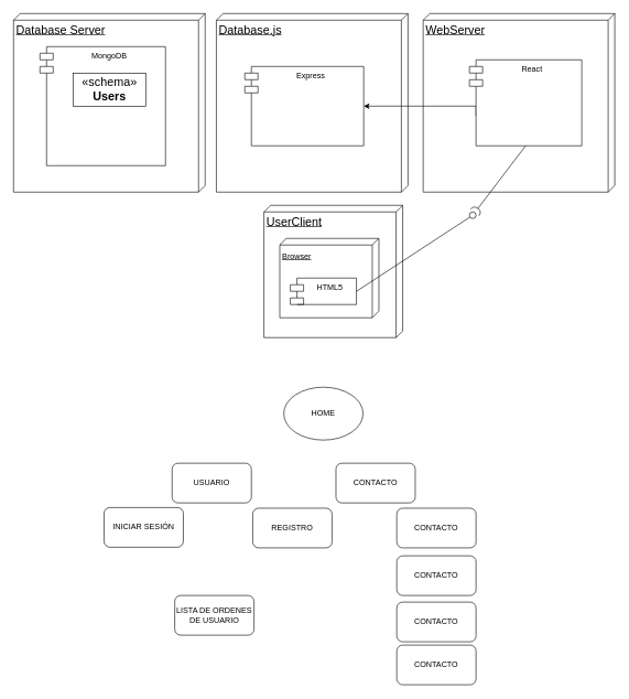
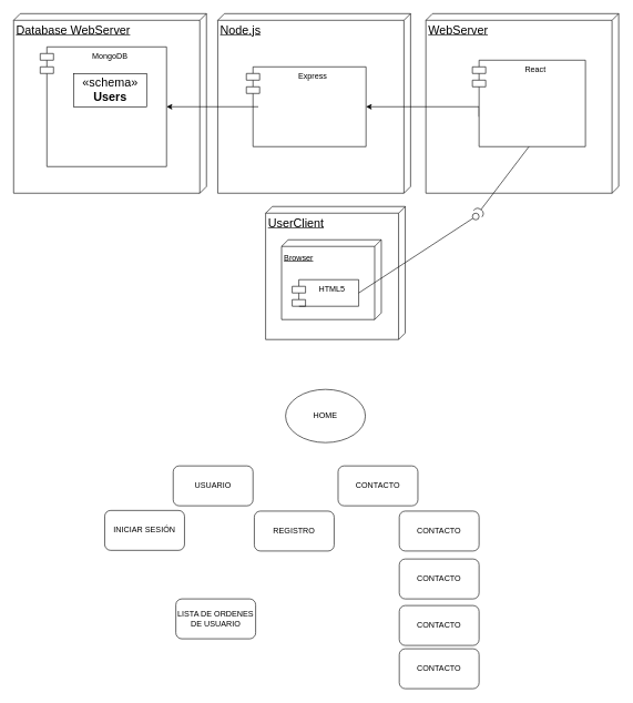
  <mxCell id="0" />
  <mxCell id="1" parent="0" />
- <mxCell id="2" value="&lt;span style=&quot;text-align: center;&quot;&gt;&lt;font style=&quot;font-size: 18px;&quot;&gt;Database.js&lt;/font&gt;&lt;/span&gt;" style="verticalAlign=top;align=left;spacingTop=8;spacingLeft=2;spacingRight=12;shape=cube;size=10;direction=south;fontStyle=4;html=1;" parent="1" vertex="1"><mxGeometry x="327" y="20" width="290" height="270" as="geometry" /></mxCell>
+ <mxCell id="2" value="&lt;span style=&quot;text-align: center;&quot;&gt;&lt;font style=&quot;font-size: 18px;&quot;&gt;Node.js&lt;/font&gt;&lt;/span&gt;" style="verticalAlign=top;align=left;spacingTop=8;spacingLeft=2;spacingRight=12;shape=cube;size=10;direction=south;fontStyle=4;html=1;" parent="1" vertex="1"><mxGeometry x="327" y="20" width="290" height="270" as="geometry" /></mxCell>
  <mxCell id="3" value="&lt;font style=&quot;font-size: 18px;&quot;&gt;WebServer&lt;/font&gt;" style="verticalAlign=top;align=left;spacingTop=8;spacingLeft=2;spacingRight=12;shape=cube;size=10;direction=south;fontStyle=4;html=1;" parent="1" vertex="1"><mxGeometry y="20" width="290" height="270" as="geometry" x="640" /></mxCell>
  <mxCell id="4" value="&lt;font style=&quot;font-size: 18px;&quot;&gt;UserClient&lt;/font&gt;" style="verticalAlign=top;align=left;spacingTop=8;spacingLeft=2;spacingRight=12;shape=cube;size=10;direction=south;fontStyle=4;html=1;" parent="1" vertex="1"><mxGeometry x="399" y="310" width="210" height="200" as="geometry" /></mxCell>
  <mxCell id="5" value="Express" style="shape=module;align=left;spacingLeft=20;align=center;verticalAlign=top;" parent="1" vertex="1"><mxGeometry x="370" y="100" width="180" height="120" as="geometry" /></mxCell>
  <mxCell id="6" value="&lt;div style=&quot;text-align: center;&quot;&gt;&lt;span style=&quot;background-color: initial; font-size: 12px;&quot;&gt;Browser&lt;/span&gt;&lt;/div&gt;" style="verticalAlign=top;align=left;spacingTop=8;spacingLeft=2;spacingRight=12;shape=cube;size=10;direction=south;fontStyle=4;html=1;fontSize=18;" parent="1" vertex="1"><mxGeometry x="423" y="360" width="150" height="120" as="geometry" /></mxCell>
  <mxCell id="7" value="HTML5" style="shape=module;align=left;spacingLeft=20;align=center;verticalAlign=top;" parent="1" vertex="1"><mxGeometry x="439" y="420" width="100" height="40" as="geometry" /></mxCell>
  <mxCell id="8" style="edgeStyle=orthogonalEdgeStyle;rounded=0;orthogonalLoop=1;jettySize=auto;html=1;exitX=0;exitY=0;exitDx=65;exitDy=150;exitPerimeter=0;fontSize=18;" parent="1" target="5" edge="1"><mxGeometry relative="1" as="geometry"><mxPoint x="720" y="175" as="sourcePoint" /><mxPoint x="620" y="175" as="targetPoint" /><Array as="points"><mxPoint x="720" y="160" /></Array></mxGeometry></mxCell>
  <mxCell id="9" value="React" style="shape=module;align=left;spacingLeft=20;align=center;verticalAlign=top;" parent="1" vertex="1"><mxGeometry x="710" y="90" width="170" height="130" as="geometry" /></mxCell>
  <mxCell id="10" value="" style="rounded=0;orthogonalLoop=1;jettySize=auto;html=1;endArrow=none;endFill=0;sketch=0;sourcePerimeterSpacing=0;targetPerimeterSpacing=0;fontSize=18;exitX=1;exitY=0.5;exitDx=0;exitDy=0;" parent="1" source="7" target="13" edge="1"><mxGeometry relative="1" as="geometry"><mxPoint x="480" y="375" as="sourcePoint" /><mxPoint x="710" y="310" as="targetPoint" /></mxGeometry></mxCell>
- <mxCell id="11" value="&lt;font style=&quot;font-size: 18px;&quot;&gt;Database Server&lt;/font&gt;" style="verticalAlign=top;align=left;spacingTop=8;spacingLeft=2;spacingRight=12;shape=cube;size=10;direction=south;fontStyle=4;html=1;" parent="1" vertex="1"><mxGeometry x="20" y="20" width="290" height="270" as="geometry" /></mxCell>
+ <mxCell id="11" value="&lt;font style=&quot;font-size: 18px;&quot;&gt;Database WebServer&lt;/font&gt;" style="verticalAlign=top;align=left;spacingTop=8;spacingLeft=2;spacingRight=12;shape=cube;size=10;direction=south;fontStyle=4;html=1;" parent="1" vertex="1"><mxGeometry x="20" y="20" width="290" height="270" as="geometry" /></mxCell>
  <mxCell id="12" value="" style="rounded=0;orthogonalLoop=1;jettySize=auto;html=1;endArrow=halfCircle;endFill=0;endSize=6;strokeWidth=1;sketch=0;fontSize=18;startArrow=none;exitX=0.5;exitY=1;exitDx=0;exitDy=0;" parent="1" source="9" target="13" edge="1"><mxGeometry relative="1" as="geometry"><mxPoint x="790" y="230" as="sourcePoint" /><mxPoint x="720" y="320" as="targetPoint" /></mxGeometry></mxCell>
  <mxCell id="13" value="" style="ellipse;whiteSpace=wrap;html=1;align=center;aspect=fixed;resizable=0;points=[];outlineConnect=0;sketch=0;fontSize=18;" parent="1" vertex="1"><mxGeometry x="710" y="320" width="10" height="10" as="geometry" /></mxCell>
  <mxCell id="14" value="MongoDB&#10;" style="shape=module;align=left;spacingLeft=20;align=center;verticalAlign=top;" parent="1" vertex="1"><mxGeometry x="60" y="70" width="190" height="180" as="geometry" /></mxCell>
+ <mxCell id="15" style="edgeStyle=orthogonalEdgeStyle;rounded=0;orthogonalLoop=1;jettySize=auto;html=1;exitX=0.1;exitY=0.5;exitDx=0;exitDy=0;exitPerimeter=0;entryX=1;entryY=0.5;entryDx=0;entryDy=0;fontSize=18;" parent="1" source="5" target="14" edge="1"><mxGeometry relative="1" as="geometry"><mxPoint x="380" y="185" as="sourcePoint" /></mxGeometry></mxCell>
  <mxCell id="16" value="«schema»&lt;br&gt;&lt;b&gt;Users&lt;/b&gt;" style="html=1;fontSize=18;" parent="1" vertex="1"><mxGeometry x="110" y="110" width="110" height="50" as="geometry" /></mxCell>
  <mxCell id="17" value="USUARIO" style="rounded=1;whiteSpace=wrap;html=1;" vertex="1" parent="1"><mxGeometry x="260" y="700" width="120" height="60" as="geometry" /></mxCell>
  <mxCell id="18" value="HOME" style="ellipse;whiteSpace=wrap;html=1;" vertex="1" parent="1"><mxGeometry x="429" y="585" width="120" height="80" as="geometry" /></mxCell>
  <mxCell id="19" value="CONTACTO" style="rounded=1;whiteSpace=wrap;html=1;" vertex="1" parent="1"><mxGeometry x="508" y="700" width="120" height="60" as="geometry" /></mxCell>
  <mxCell id="20" value="CONTACTO" style="rounded=1;whiteSpace=wrap;html=1;" vertex="1" parent="1"><mxGeometry x="600" y="768" width="120" height="60" as="geometry" /></mxCell>
  <mxCell id="21" value="CONTACTO" style="rounded=1;whiteSpace=wrap;html=1;" vertex="1" parent="1"><mxGeometry x="600" y="840" width="120" height="60" as="geometry" /></mxCell>
  <mxCell id="22" value="CONTACTO" style="rounded=1;whiteSpace=wrap;html=1;" vertex="1" parent="1"><mxGeometry x="600" y="910" width="120" height="60" as="geometry" /></mxCell>
  <mxCell id="23" value="CONTACTO" style="rounded=1;whiteSpace=wrap;html=1;" vertex="1" parent="1"><mxGeometry x="600" y="975" width="120" height="60" as="geometry" /></mxCell>
  <mxCell id="24" value="INICIAR SESIÓN" style="rounded=1;whiteSpace=wrap;html=1;" vertex="1" parent="1"><mxGeometry x="157" y="767" width="120" height="60" as="geometry" /></mxCell>
  <mxCell id="25" value="REGISTRO" style="rounded=1;whiteSpace=wrap;html=1;" vertex="1" parent="1"><mxGeometry x="382" y="768" width="120" height="60" as="geometry" /></mxCell>
  <mxCell id="26" value="LISTA DE ORDENES DE USUARIO" style="rounded=1;whiteSpace=wrap;html=1;" vertex="1" parent="1"><mxGeometry x="264" y="900" width="120" height="60" as="geometry" /></mxCell>
